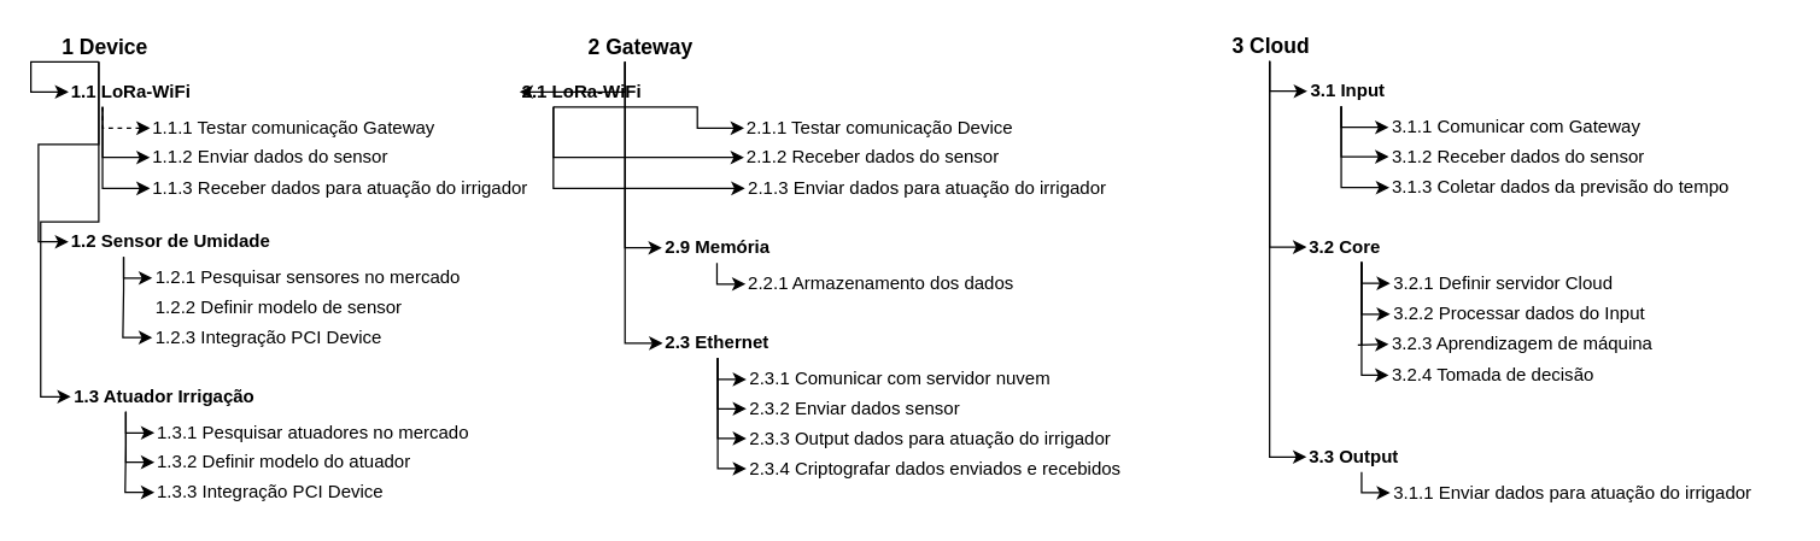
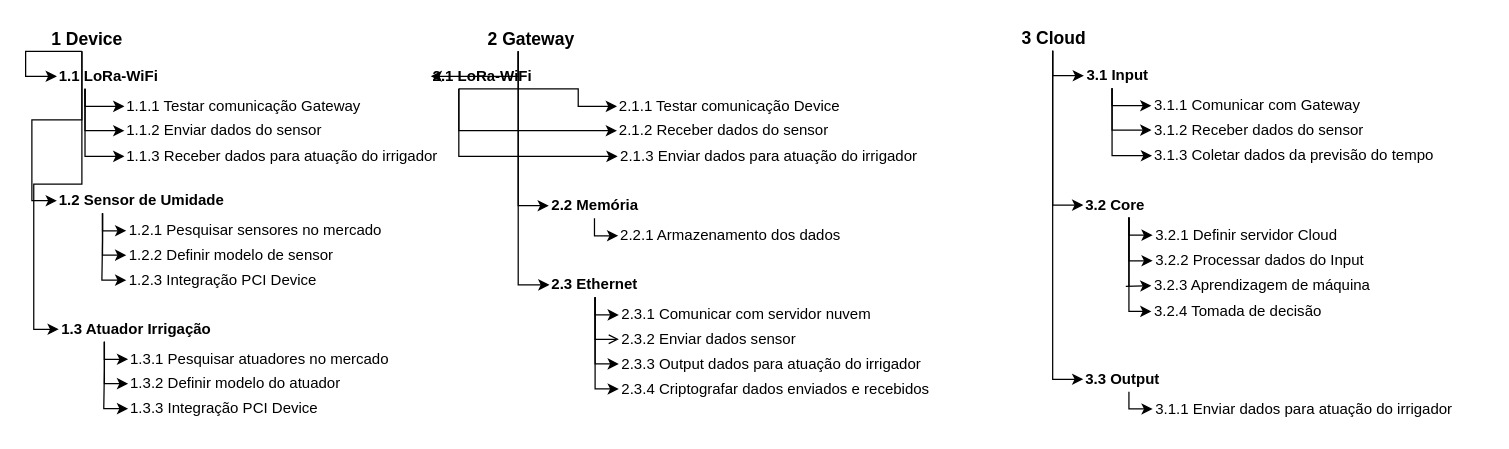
  <mxCell id="0" />
  <mxCell id="1" parent="0" />
  <mxCell id="2" value="1.1.1 Testar comunicação Gateway" style="text;html=1;strokeColor=none;fillColor=none;align=left;verticalAlign=middle;whiteSpace=wrap;rounded=0;" vertex="1" parent="1"><mxGeometry x="99" y="74.5" width="220" height="20" as="geometry" /></mxCell>
  <mxCell id="3" value="1.1.2 Enviar dados do sensor" style="text;html=1;strokeColor=none;fillColor=none;align=left;verticalAlign=middle;whiteSpace=wrap;rounded=0;" vertex="1" parent="1"><mxGeometry x="99" y="94" width="200" height="20" as="geometry" /></mxCell>
  <mxCell id="4" value="1.1.3 Receber dados para atuação do irrigador" style="text;html=1;strokeColor=none;fillColor=none;align=left;verticalAlign=middle;whiteSpace=wrap;rounded=0;" vertex="1" parent="1"><mxGeometry x="99" y="114.5" width="253" height="20" as="geometry" /></mxCell>
  <mxCell id="5" style="edgeStyle=orthogonalEdgeStyle;rounded=0;orthogonalLoop=1;jettySize=auto;html=1;exitX=0.25;exitY=1;exitDx=0;exitDy=0;entryX=0;entryY=0.5;entryDx=0;entryDy=0;" edge="1" parent="1" source="8" target="3"><mxGeometry relative="1" as="geometry" /></mxCell>
- <mxCell id="6" style="edgeStyle=orthogonalEdgeStyle;rounded=0;orthogonalLoop=1;jettySize=auto;html=1;exitX=0.25;exitY=1;exitDx=0;exitDy=0;entryX=0;entryY=0.5;entryDx=0;entryDy=0;dashed=1;" edge="1" parent="1" source="8" target="2"><mxGeometry relative="1" as="geometry"><Array as="points"><mxPoint x="68" y="84.5" /></Array></mxGeometry></mxCell>
+ <mxCell id="6" style="edgeStyle=orthogonalEdgeStyle;rounded=0;orthogonalLoop=1;jettySize=auto;html=1;exitX=0.25;exitY=1;exitDx=0;exitDy=0;entryX=0;entryY=0.5;entryDx=0;entryDy=0;" edge="1" parent="1" source="8" target="2"><mxGeometry relative="1" as="geometry"><Array as="points"><mxPoint x="68" y="84.5" /></Array></mxGeometry></mxCell>
  <mxCell id="7" style="edgeStyle=orthogonalEdgeStyle;rounded=0;orthogonalLoop=1;jettySize=auto;html=1;exitX=0.25;exitY=1;exitDx=0;exitDy=0;entryX=0;entryY=0.5;entryDx=0;entryDy=0;" edge="1" parent="1" source="8" target="4"><mxGeometry relative="1" as="geometry" /></mxCell>
  <mxCell id="8" value="1.1 LoRa-WiFi" style="text;html=1;strokeColor=none;fillColor=none;align=left;verticalAlign=middle;whiteSpace=wrap;rounded=0;fontStyle=1" vertex="1" parent="1"><mxGeometry x="45" y="50.5" width="90" height="20" as="geometry" /></mxCell>
  <mxCell id="9" style="edgeStyle=orthogonalEdgeStyle;rounded=0;orthogonalLoop=1;jettySize=auto;html=1;exitX=0.25;exitY=1;exitDx=0;exitDy=0;entryX=0;entryY=0.5;entryDx=0;entryDy=0;fontSize=14;" edge="1" parent="1" source="12" target="8"><mxGeometry relative="1" as="geometry"><Array as="points"><mxPoint x="20" y="60.5" /></Array></mxGeometry></mxCell>
  <mxCell id="10" style="edgeStyle=orthogonalEdgeStyle;rounded=0;orthogonalLoop=1;jettySize=auto;html=1;exitX=0.25;exitY=1;exitDx=0;exitDy=0;entryX=0;entryY=0.5;entryDx=0;entryDy=0;fontSize=14;" edge="1" parent="1" source="12" target="19"><mxGeometry relative="1" as="geometry" /></mxCell>
  <mxCell id="11" style="edgeStyle=orthogonalEdgeStyle;rounded=0;orthogonalLoop=1;jettySize=auto;html=1;exitX=0.25;exitY=1;exitDx=0;exitDy=0;entryX=0;entryY=0.5;entryDx=0;entryDy=0;fontSize=14;" edge="1" parent="1" source="12" target="26"><mxGeometry relative="1" as="geometry" /></mxCell>
  <mxCell id="12" value="1 Device" style="text;html=1;strokeColor=none;fillColor=none;align=left;verticalAlign=middle;whiteSpace=wrap;rounded=0;fontStyle=1;fontSize=14;" vertex="1" parent="1"><mxGeometry x="38.5" y="20.5" width="106" height="20" as="geometry" /></mxCell>
  <mxCell id="13" value="1.2.1 Pesquisar sensores no mercado" style="text;html=1;strokeColor=none;fillColor=none;align=left;verticalAlign=middle;whiteSpace=wrap;rounded=0;" vertex="1" parent="1"><mxGeometry x="100.5" y="174" width="220" height="20" as="geometry" /></mxCell>
  <mxCell id="14" value="1.2.2 Definir modelo de sensor" style="text;html=1;strokeColor=none;fillColor=none;align=left;verticalAlign=middle;whiteSpace=wrap;rounded=0;" vertex="1" parent="1"><mxGeometry x="100.5" y="193.5" width="200" height="20" as="geometry" /></mxCell>
  <mxCell id="15" value="1.2.3 Integração PCI Device" style="text;html=1;strokeColor=none;fillColor=none;align=left;verticalAlign=middle;whiteSpace=wrap;rounded=0;" vertex="1" parent="1"><mxGeometry x="100.5" y="213.5" width="200" height="20" as="geometry" /></mxCell>
+ <mxCell id="16" style="edgeStyle=orthogonalEdgeStyle;rounded=0;orthogonalLoop=1;jettySize=auto;html=1;exitX=0.25;exitY=1;exitDx=0;exitDy=0;entryX=0;entryY=0.5;entryDx=0;entryDy=0;" edge="1" parent="1" source="19" target="14"><mxGeometry relative="1" as="geometry"><Array as="points"><mxPoint x="81" y="203" /></Array></mxGeometry></mxCell>
  <mxCell id="17" style="edgeStyle=orthogonalEdgeStyle;rounded=0;orthogonalLoop=1;jettySize=auto;html=1;exitX=0.25;exitY=1;exitDx=0;exitDy=0;entryX=0;entryY=0.5;entryDx=0;entryDy=0;" edge="1" parent="1" source="19" target="13"><mxGeometry relative="1" as="geometry"><Array as="points"><mxPoint x="81" y="184" /></Array></mxGeometry></mxCell>
  <mxCell id="18" style="edgeStyle=orthogonalEdgeStyle;rounded=0;orthogonalLoop=1;jettySize=auto;html=1;exitX=0.25;exitY=1;exitDx=0;exitDy=0;entryX=0;entryY=0.5;entryDx=0;entryDy=0;" edge="1" parent="1" source="19" target="15"><mxGeometry relative="1" as="geometry"><Array as="points"><mxPoint x="81" y="192" /><mxPoint x="81" y="223" /></Array></mxGeometry></mxCell>
  <mxCell id="19" value="1.2 Sensor de Umidade" style="text;html=1;strokeColor=none;fillColor=none;align=left;verticalAlign=middle;whiteSpace=wrap;rounded=0;fontStyle=1" vertex="1" parent="1"><mxGeometry x="45" y="150" width="146" height="20" as="geometry" /></mxCell>
  <mxCell id="20" value="1.3.1 Pesquisar atuadores no mercado" style="text;html=1;strokeColor=none;fillColor=none;align=left;verticalAlign=middle;whiteSpace=wrap;rounded=0;" vertex="1" parent="1"><mxGeometry x="102" y="276.786" width="220" height="20" as="geometry" /></mxCell>
  <mxCell id="21" value="1.3.2 Definir modelo do atuador" style="text;html=1;strokeColor=none;fillColor=none;align=left;verticalAlign=middle;whiteSpace=wrap;rounded=0;" vertex="1" parent="1"><mxGeometry x="102" y="296.286" width="200" height="20" as="geometry" /></mxCell>
  <mxCell id="22" value="1.3.3 Integração PCI Device" style="text;html=1;strokeColor=none;fillColor=none;align=left;verticalAlign=middle;whiteSpace=wrap;rounded=0;" vertex="1" parent="1"><mxGeometry x="102" y="316.286" width="200" height="20" as="geometry" /></mxCell>
  <mxCell id="23" style="edgeStyle=orthogonalEdgeStyle;rounded=0;orthogonalLoop=1;jettySize=auto;html=1;exitX=0.25;exitY=1;exitDx=0;exitDy=0;entryX=0;entryY=0.5;entryDx=0;entryDy=0;" edge="1" parent="1" source="26" target="21"><mxGeometry relative="1" as="geometry"><Array as="points"><mxPoint x="82.5" y="305.786" /></Array></mxGeometry></mxCell>
  <mxCell id="24" style="edgeStyle=orthogonalEdgeStyle;rounded=0;orthogonalLoop=1;jettySize=auto;html=1;exitX=0.25;exitY=1;exitDx=0;exitDy=0;entryX=0;entryY=0.5;entryDx=0;entryDy=0;" edge="1" parent="1" source="26" target="20"><mxGeometry relative="1" as="geometry"><Array as="points"><mxPoint x="82.5" y="286.786" /></Array></mxGeometry></mxCell>
  <mxCell id="25" style="edgeStyle=orthogonalEdgeStyle;rounded=0;orthogonalLoop=1;jettySize=auto;html=1;exitX=0.25;exitY=1;exitDx=0;exitDy=0;entryX=0;entryY=0.5;entryDx=0;entryDy=0;" edge="1" parent="1" source="26" target="22"><mxGeometry relative="1" as="geometry"><Array as="points"><mxPoint x="82.5" y="294.786" /><mxPoint x="82.5" y="325.786" /></Array></mxGeometry></mxCell>
  <mxCell id="26" value="1.3 Atuador Irrigação" style="text;html=1;strokeColor=none;fillColor=none;align=left;verticalAlign=middle;whiteSpace=wrap;rounded=0;fontStyle=1" vertex="1" parent="1"><mxGeometry x="46.5" y="252.786" width="146" height="20" as="geometry" /></mxCell>
  <mxCell id="27" value="2.1.1 Testar comunicação Device" style="text;html=1;strokeColor=none;fillColor=none;align=left;verticalAlign=middle;whiteSpace=wrap;rounded=0;" vertex="1" parent="1"><mxGeometry x="493" y="74.5" width="220" height="20" as="geometry" /></mxCell>
  <mxCell id="28" value="2.1.2 Receber dados do sensor" style="text;html=1;strokeColor=none;fillColor=none;align=left;verticalAlign=middle;whiteSpace=wrap;rounded=0;" vertex="1" parent="1"><mxGeometry x="493" y="94" width="200" height="20" as="geometry" /></mxCell>
  <mxCell id="29" value="2.1.3 Enviar dados para atuação do irrigador" style="text;html=1;strokeColor=none;fillColor=none;align=left;verticalAlign=middle;whiteSpace=wrap;rounded=0;" vertex="1" parent="1"><mxGeometry x="493.5" y="114.5" width="264" height="20" as="geometry" /></mxCell>
  <mxCell id="30" style="edgeStyle=orthogonalEdgeStyle;rounded=0;orthogonalLoop=1;jettySize=auto;html=1;exitX=0.25;exitY=1;exitDx=0;exitDy=0;entryX=0;entryY=0.5;entryDx=0;entryDy=0;" edge="1" parent="1" source="33" target="28"><mxGeometry relative="1" as="geometry" /></mxCell>
  <mxCell id="31" style="edgeStyle=orthogonalEdgeStyle;rounded=0;orthogonalLoop=1;jettySize=auto;html=1;exitX=0.25;exitY=1;exitDx=0;exitDy=0;entryX=0;entryY=0.5;entryDx=0;entryDy=0;" edge="1" parent="1" source="33" target="27"><mxGeometry relative="1" as="geometry"><Array as="points"><mxPoint x="462" y="84.5" /></Array></mxGeometry></mxCell>
  <mxCell id="32" style="edgeStyle=orthogonalEdgeStyle;rounded=0;orthogonalLoop=1;jettySize=auto;html=1;exitX=0.25;exitY=1;exitDx=0;exitDy=0;entryX=0;entryY=0.5;entryDx=0;entryDy=0;" edge="1" parent="1" source="33" target="29"><mxGeometry relative="1" as="geometry" /></mxCell>
  <mxCell id="33" value="2.1 LoRa-WiFi" style="text;html=1;strokeColor=none;fillColor=none;align=left;verticalAlign=middle;whiteSpace=wrap;rounded=0;fontStyle=1" vertex="1" parent="1"><mxGeometry x="344" y="50.5" width="90" height="20" as="geometry" /></mxCell>
  <mxCell id="34" style="edgeStyle=orthogonalEdgeStyle;rounded=0;orthogonalLoop=1;jettySize=auto;html=1;exitX=0.25;exitY=1;exitDx=0;exitDy=0;entryX=0;entryY=0.5;entryDx=0;entryDy=0;fontSize=14;" edge="1" parent="1" source="37" target="33"><mxGeometry relative="1" as="geometry"><Array as="points"><mxPoint x="414" y="60.5" /></Array></mxGeometry></mxCell>
  <mxCell id="35" style="edgeStyle=orthogonalEdgeStyle;rounded=0;orthogonalLoop=1;jettySize=auto;html=1;exitX=0.25;exitY=1;exitDx=0;exitDy=0;entryX=0;entryY=0.5;entryDx=0;entryDy=0;fontSize=14;" edge="1" parent="1" source="37" target="40"><mxGeometry relative="1" as="geometry" /></mxCell>
  <mxCell id="36" style="edgeStyle=orthogonalEdgeStyle;rounded=0;orthogonalLoop=1;jettySize=auto;html=1;exitX=0.25;exitY=1;exitDx=0;exitDy=0;entryX=0;entryY=0.5;entryDx=0;entryDy=0;fontSize=14;" edge="1" parent="1" source="37" target="48"><mxGeometry relative="1" as="geometry" /></mxCell>
  <mxCell id="37" value="2 Gateway" style="text;html=1;strokeColor=none;fillColor=none;align=left;verticalAlign=middle;whiteSpace=wrap;rounded=0;fontStyle=1;fontSize=14;" vertex="1" parent="1"><mxGeometry x="387.5" y="20.5" width="106" height="20" as="geometry" /></mxCell>
  <mxCell id="38" value="2.2.1 Armazenamento dos dados" style="text;html=1;strokeColor=none;fillColor=none;align=left;verticalAlign=middle;whiteSpace=wrap;rounded=0;" vertex="1" parent="1"><mxGeometry x="494" y="178" width="220" height="20" as="geometry" /></mxCell>
  <mxCell id="39" style="edgeStyle=orthogonalEdgeStyle;rounded=0;orthogonalLoop=1;jettySize=auto;html=1;exitX=0.25;exitY=1;exitDx=0;exitDy=0;entryX=0;entryY=0.5;entryDx=0;entryDy=0;" edge="1" parent="1" source="40" target="38"><mxGeometry relative="1" as="geometry"><Array as="points"><mxPoint x="474.5" y="188" /></Array></mxGeometry></mxCell>
- <mxCell id="40" value="2.9 Memória" style="text;html=1;strokeColor=none;fillColor=none;align=left;verticalAlign=middle;whiteSpace=wrap;rounded=0;fontStyle=1" vertex="1" parent="1"><mxGeometry x="438.5" y="154" width="146" height="20" as="geometry" /></mxCell>
+ <mxCell id="40" value="2.2 Memória" style="text;html=1;strokeColor=none;fillColor=none;align=left;verticalAlign=middle;whiteSpace=wrap;rounded=0;fontStyle=1" vertex="1" parent="1"><mxGeometry x="438.5" y="154" width="146" height="20" as="geometry" /></mxCell>
  <mxCell id="41" value="2.3.1 Comunicar com servidor nuvem" style="text;html=1;strokeColor=none;fillColor=none;align=left;verticalAlign=middle;whiteSpace=wrap;rounded=0;" vertex="1" parent="1"><mxGeometry x="494.5" y="241.286" width="220" height="20" as="geometry" /></mxCell>
  <mxCell id="42" value="2.3.2 Enviar dados sensor" style="text;html=1;strokeColor=none;fillColor=none;align=left;verticalAlign=middle;whiteSpace=wrap;rounded=0;" vertex="1" parent="1"><mxGeometry x="494.5" y="260.786" width="200" height="20" as="geometry" /></mxCell>
  <mxCell id="43" value="2.3.3 Output dados para atuação do irrigador" style="text;html=1;strokeColor=none;fillColor=none;align=left;verticalAlign=middle;whiteSpace=wrap;rounded=0;" vertex="1" parent="1"><mxGeometry x="494.5" y="280.5" width="253" height="20" as="geometry" /></mxCell>
- <mxCell id="44" style="edgeStyle=orthogonalEdgeStyle;rounded=0;orthogonalLoop=1;jettySize=auto;html=1;exitX=0.25;exitY=1;exitDx=0;exitDy=0;entryX=0;entryY=0.5;entryDx=0;entryDy=0;" edge="1" parent="1" source="48" target="42"><mxGeometry relative="1" as="geometry"><Array as="points"><mxPoint x="475" y="270.286" /></Array></mxGeometry></mxCell>
+ <mxCell id="44" style="edgeStyle=orthogonalEdgeStyle;rounded=0;orthogonalLoop=1;jettySize=auto;html=1;exitX=0.25;exitY=1;exitDx=0;exitDy=0;entryX=0;entryY=0.5;entryDx=0;entryDy=0;endArrow=open;" edge="1" parent="1" source="48" target="42"><mxGeometry relative="1" as="geometry"><Array as="points"><mxPoint x="475" y="270.286" /></Array></mxGeometry></mxCell>
  <mxCell id="45" style="edgeStyle=orthogonalEdgeStyle;rounded=0;orthogonalLoop=1;jettySize=auto;html=1;exitX=0.25;exitY=1;exitDx=0;exitDy=0;entryX=0;entryY=0.5;entryDx=0;entryDy=0;" edge="1" parent="1" source="48" target="41"><mxGeometry relative="1" as="geometry"><Array as="points"><mxPoint x="475" y="251.286" /></Array></mxGeometry></mxCell>
  <mxCell id="46" style="edgeStyle=orthogonalEdgeStyle;rounded=0;orthogonalLoop=1;jettySize=auto;html=1;exitX=0.25;exitY=1;exitDx=0;exitDy=0;entryX=0;entryY=0.5;entryDx=0;entryDy=0;fontSize=14;" edge="1" parent="1" source="48" target="49"><mxGeometry relative="1" as="geometry"><Array as="points"><mxPoint x="475.5" y="310.5" /></Array></mxGeometry></mxCell>
  <mxCell id="47" style="edgeStyle=orthogonalEdgeStyle;rounded=0;orthogonalLoop=1;jettySize=auto;html=1;exitX=0.25;exitY=1;exitDx=0;exitDy=0;entryX=0;entryY=0.5;entryDx=0;entryDy=0;fontSize=14;" edge="1" parent="1" source="48" target="43"><mxGeometry relative="1" as="geometry"><Array as="points"><mxPoint x="475.5" y="290.5" /></Array></mxGeometry></mxCell>
  <mxCell id="48" value="2.3 Ethernet" style="text;html=1;strokeColor=none;fillColor=none;align=left;verticalAlign=middle;whiteSpace=wrap;rounded=0;fontStyle=1" vertex="1" parent="1"><mxGeometry x="439" y="217.286" width="146" height="20" as="geometry" /></mxCell>
  <mxCell id="49" value="2.3.4 Criptografar dados enviados e recebidos" style="text;html=1;strokeColor=none;fillColor=none;align=left;verticalAlign=middle;whiteSpace=wrap;rounded=0;" vertex="1" parent="1"><mxGeometry x="494.5" y="300.5" width="265" height="20" as="geometry" /></mxCell>
  <mxCell id="50" value="3.1.1 Comunicar com Gateway" style="text;html=1;strokeColor=none;fillColor=none;align=left;verticalAlign=middle;whiteSpace=wrap;rounded=0;" vertex="1" parent="1"><mxGeometry x="920.5" y="74" width="220" height="20" as="geometry" /></mxCell>
  <mxCell id="51" value="3.1.2 Receber dados do sensor" style="text;html=1;strokeColor=none;fillColor=none;align=left;verticalAlign=middle;whiteSpace=wrap;rounded=0;" vertex="1" parent="1"><mxGeometry x="920.5" y="93.5" width="200" height="20" as="geometry" /></mxCell>
  <mxCell id="52" value="3.1.3 Coletar dados da previsão do tempo" style="text;html=1;strokeColor=none;fillColor=none;align=left;verticalAlign=middle;whiteSpace=wrap;rounded=0;" vertex="1" parent="1"><mxGeometry x="921" y="114" width="264" height="20" as="geometry" /></mxCell>
  <mxCell id="53" style="edgeStyle=orthogonalEdgeStyle;rounded=0;orthogonalLoop=1;jettySize=auto;html=1;exitX=0.25;exitY=1;exitDx=0;exitDy=0;entryX=0;entryY=0.5;entryDx=0;entryDy=0;" edge="1" parent="1" source="56" target="51"><mxGeometry relative="1" as="geometry" /></mxCell>
  <mxCell id="54" style="edgeStyle=orthogonalEdgeStyle;rounded=0;orthogonalLoop=1;jettySize=auto;html=1;exitX=0.25;exitY=1;exitDx=0;exitDy=0;entryX=0;entryY=0.5;entryDx=0;entryDy=0;" edge="1" parent="1" source="56" target="50"><mxGeometry relative="1" as="geometry"><Array as="points"><mxPoint x="889.5" y="84" /></Array></mxGeometry></mxCell>
  <mxCell id="55" style="edgeStyle=orthogonalEdgeStyle;rounded=0;orthogonalLoop=1;jettySize=auto;html=1;exitX=0.25;exitY=1;exitDx=0;exitDy=0;entryX=0;entryY=0.5;entryDx=0;entryDy=0;" edge="1" parent="1" source="56" target="52"><mxGeometry relative="1" as="geometry" /></mxCell>
  <mxCell id="56" value="3.1 Input" style="text;html=1;strokeColor=none;fillColor=none;align=left;verticalAlign=middle;whiteSpace=wrap;rounded=0;fontStyle=1" vertex="1" parent="1"><mxGeometry x="866.5" y="50" width="90" height="20" as="geometry" /></mxCell>
  <mxCell id="57" style="edgeStyle=orthogonalEdgeStyle;rounded=0;orthogonalLoop=1;jettySize=auto;html=1;exitX=0.25;exitY=1;exitDx=0;exitDy=0;entryX=0;entryY=0.5;entryDx=0;entryDy=0;fontSize=14;" edge="1" parent="1" source="60" target="56"><mxGeometry relative="1" as="geometry"><Array as="points"><mxPoint x="841.5" y="60" /></Array></mxGeometry></mxCell>
  <mxCell id="58" style="edgeStyle=orthogonalEdgeStyle;rounded=0;orthogonalLoop=1;jettySize=auto;html=1;exitX=0.25;exitY=1;exitDx=0;exitDy=0;entryX=0;entryY=0.5;entryDx=0;entryDy=0;fontSize=14;" edge="1" parent="1" source="60" target="66"><mxGeometry relative="1" as="geometry" /></mxCell>
  <mxCell id="59" style="edgeStyle=orthogonalEdgeStyle;rounded=0;orthogonalLoop=1;jettySize=auto;html=1;exitX=0.25;exitY=1;exitDx=0;exitDy=0;entryX=0;entryY=0.5;entryDx=0;entryDy=0;fontSize=14;" edge="1" parent="1" source="60" target="69"><mxGeometry relative="1" as="geometry" /></mxCell>
  <mxCell id="60" value="3 Cloud" style="text;html=1;strokeColor=none;fillColor=none;align=left;verticalAlign=middle;whiteSpace=wrap;rounded=0;fontStyle=1;fontSize=14;" vertex="1" parent="1"><mxGeometry x="815" y="20" width="106" height="20" as="geometry" /></mxCell>
  <mxCell id="61" value="3.2.1 Definir servidor Cloud" style="text;html=1;strokeColor=none;fillColor=none;align=left;verticalAlign=middle;whiteSpace=wrap;rounded=0;" vertex="1" parent="1"><mxGeometry x="921.5" y="177.5" width="220" height="20" as="geometry" /></mxCell>
  <mxCell id="62" style="edgeStyle=orthogonalEdgeStyle;rounded=0;orthogonalLoop=1;jettySize=auto;html=1;exitX=0.25;exitY=1;exitDx=0;exitDy=0;entryX=0;entryY=0.5;entryDx=0;entryDy=0;" edge="1" parent="1" source="66" target="61"><mxGeometry relative="1" as="geometry"><Array as="points"><mxPoint x="902" y="187.5" /></Array></mxGeometry></mxCell>
  <mxCell id="63" style="edgeStyle=orthogonalEdgeStyle;rounded=0;orthogonalLoop=1;jettySize=auto;html=1;exitX=0.25;exitY=1;exitDx=0;exitDy=0;entryX=0;entryY=0.5;entryDx=0;entryDy=0;fontSize=14;" edge="1" parent="1" source="66" target="70"><mxGeometry relative="1" as="geometry"><Array as="points"><mxPoint x="902" y="208.5" /></Array></mxGeometry></mxCell>
  <mxCell id="64" style="edgeStyle=orthogonalEdgeStyle;rounded=0;orthogonalLoop=1;jettySize=auto;html=1;exitX=0.25;exitY=1;exitDx=0;exitDy=0;entryX=0;entryY=0.5;entryDx=0;entryDy=0;fontSize=14;" edge="1" parent="1" source="66" target="72"><mxGeometry relative="1" as="geometry"><Array as="points"><mxPoint x="902" y="248.5" /></Array></mxGeometry></mxCell>
  <mxCell id="65" style="edgeStyle=orthogonalEdgeStyle;rounded=0;orthogonalLoop=1;jettySize=auto;html=1;exitX=0.25;exitY=1;exitDx=0;exitDy=0;entryX=0;entryY=0.5;entryDx=0;entryDy=0;fontSize=14;" edge="1" parent="1" source="66" target="71"><mxGeometry relative="1" as="geometry"><Array as="points"><mxPoint x="903" y="228.5" /><mxPoint x="900" y="228.5" /></Array></mxGeometry></mxCell>
  <mxCell id="66" value="3.2 Core" style="text;html=1;strokeColor=none;fillColor=none;align=left;verticalAlign=middle;whiteSpace=wrap;rounded=0;fontStyle=1" vertex="1" parent="1"><mxGeometry x="866" y="153.5" width="146" height="20" as="geometry" /></mxCell>
  <mxCell id="67" value="3.1.1 Enviar dados para atuação do irrigador" style="text;html=1;strokeColor=none;fillColor=none;align=left;verticalAlign=middle;whiteSpace=wrap;rounded=0;" vertex="1" parent="1"><mxGeometry x="921.5" y="316.5" width="250" height="20" as="geometry" /></mxCell>
  <mxCell id="68" style="edgeStyle=orthogonalEdgeStyle;rounded=0;orthogonalLoop=1;jettySize=auto;html=1;exitX=0.25;exitY=1;exitDx=0;exitDy=0;entryX=0;entryY=0.5;entryDx=0;entryDy=0;" edge="1" parent="1" source="69" target="67"><mxGeometry relative="1" as="geometry"><Array as="points"><mxPoint x="902" y="326.786" /></Array></mxGeometry></mxCell>
  <mxCell id="69" value="3.3 Output" style="text;html=1;strokeColor=none;fillColor=none;align=left;verticalAlign=middle;whiteSpace=wrap;rounded=0;fontStyle=1" vertex="1" parent="1"><mxGeometry x="866" y="292.786" width="146" height="20" as="geometry" /></mxCell>
  <mxCell id="70" value="3.2.2 Processar dados do Input" style="text;html=1;strokeColor=none;fillColor=none;align=left;verticalAlign=middle;whiteSpace=wrap;rounded=0;" vertex="1" parent="1"><mxGeometry x="921.5" y="198" width="220" height="20" as="geometry" /></mxCell>
  <mxCell id="71" value="3.2.3 Aprendizagem de máquina" style="text;html=1;strokeColor=none;fillColor=none;align=left;verticalAlign=middle;whiteSpace=wrap;rounded=0;" vertex="1" parent="1"><mxGeometry x="920.5" y="218" width="220" height="20" as="geometry" /></mxCell>
  <mxCell id="72" value="3.2.4 Tomada de decisão" style="text;html=1;strokeColor=none;fillColor=none;align=left;verticalAlign=middle;whiteSpace=wrap;rounded=0;" vertex="1" parent="1"><mxGeometry x="920.5" y="238.5" width="220" height="20" as="geometry" /></mxCell>
